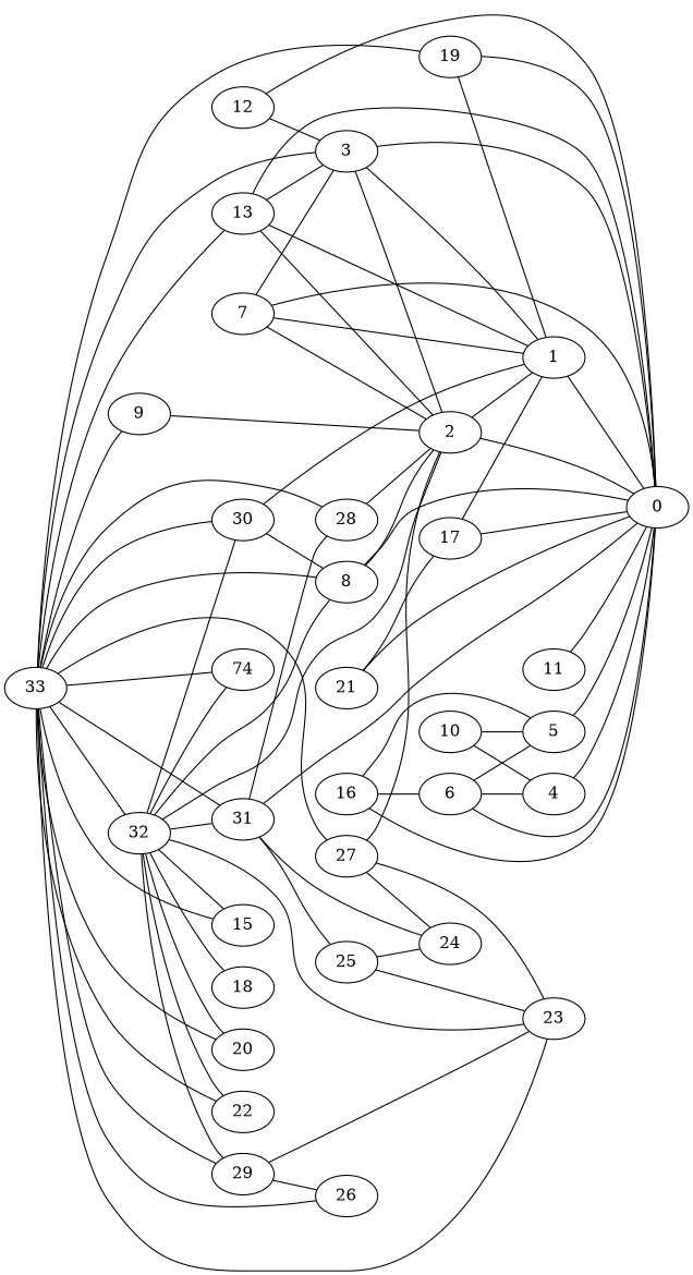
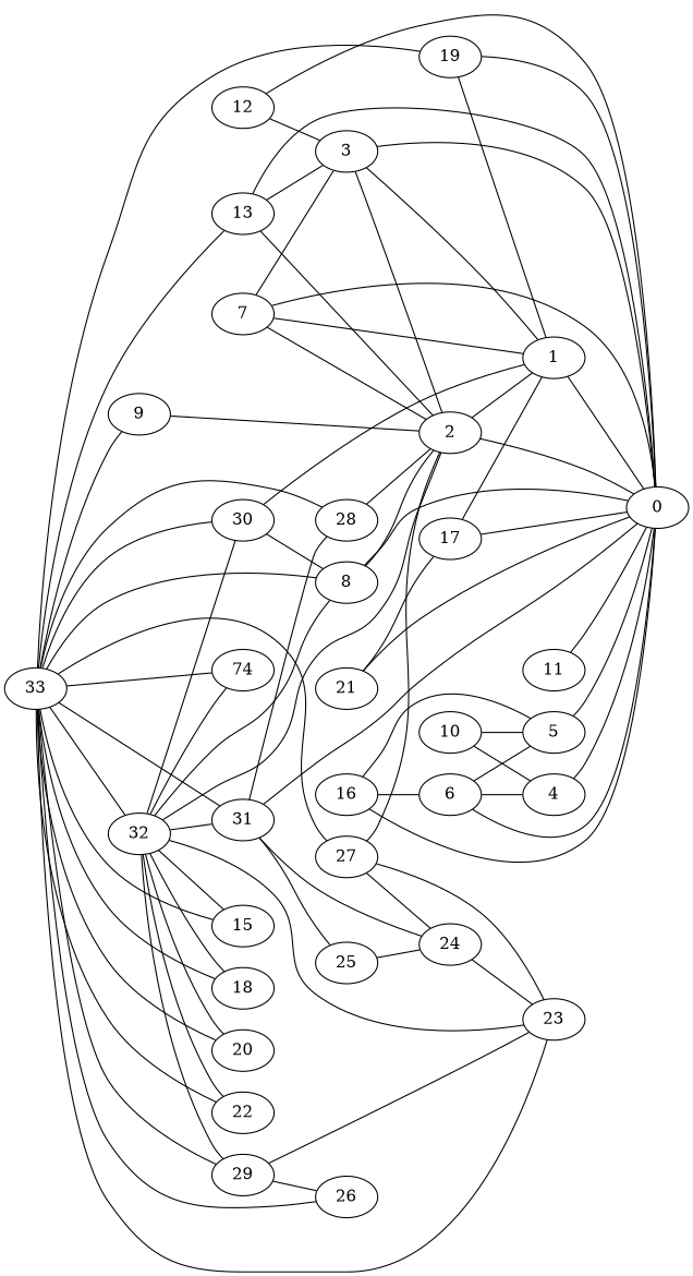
  graph {
    rankdir=LR
    0 [x=-97.5189 y=-18.552]
    1 [x=-96.584 y=-16.904]
    2 [x=-93.4618 y=-17.9775]
    3 [x=-96.2455 y=-19.7365]
    4 [x=-99.9672 y=-20.0633]
    5 [x=-101.336 y=-21.6801]
    6 [x=-102.016 y=-19.8316]
    7 [x=-94.8687 y=-20.1434]
    8 [x=-93.8192 y=-15.8012]
    9 [x=-90.4103 y=-19.2883]
    10 [x=-99.2873 y=-22.1104]
    11 [x=-101.699 y=-16.7668]
    12 [x=-96.7786 y=-22.2723]
    13 [x=-94.9534 y=-17.5084]
    n15 [label=74 x=-90.1117 y=-10.6745]
    15 [x=-90.0671 y=-12.4262]
    16 [x=-104.189 y=-21.8703]
    17 [x=-98.9084 y=-15.083]
    18 [x=-88.2782 y=-12.0377]
    19 [x=-95.9041 y=-15.011]
    20 [x=-91.9721 y=-10.9999]
    21 [x=-99.476 y=-17.0712]
    22 [x=-93.4856 y=-11.8873]
    23 [x=-88.4684 y=-15.9041]
    24 [x=-88.2959 y=-20.1105]
    25 [x=-87.2487 y=-18.2964]
    26 [x=-86.4256 y=-14.2439]
    27 [x=-89.5336 y=-17.6307]
    28 [x=-92.0378 y=-19.4002]
    29 [x=-88.3818 y=-14.0777]
    30 [x=-94.1062 y=-13.9659]
    31 [x=-91.5065 y=-17.5656]
    32 [x=-91.3596 y=-13.783]
    33 [x=-91.175 y=-15.0284]
    1 -- 0
    2 -- 0
    2 -- 1
    3 -- 0
    3 -- 1
    3 -- 2
    4 -- 0
    5 -- 0
    6 -- 0
    6 -- 4
    6 -- 5
    7 -- 0
    7 -- 1
    7 -- 2
    7 -- 3
    8 -- 0
    8 -- 2
    9 -- 2
    10 -- 4
    10 -- 5
    11 -- 0
    12 -- 0
    12 -- 3
    13 -- 0
-   13 -- 1
    13 -- 2
    13 -- 3
    16 -- 0
    16 -- 5
    16 -- 6
    17 -- 0
    17 -- 1
    19 -- 0
    19 -- 1
    21 -- 0
    21 -- 17
-   25 -- 23
+   24 -- 23
    25 -- 24
    27 -- 2
    27 -- 23
    27 -- 24
    28 -- 2
    29 -- 23
    29 -- 26
    30 -- 1
    30 -- 8
    31 -- 0
    31 -- 24
    31 -- 25
    31 -- 28
    32 -- 2
    32 -- 8
    32 -- n15
    32 -- 15
    32 -- 18
    32 -- 20
    32 -- 22
    32 -- 23
    32 -- 29
    32 -- 30
    32 -- 31
    33 -- 8
    33 -- 9
    33 -- 13
    33 -- n15
    33 -- 15
-   33 -- 3
+   33 -- 18
    33 -- 19
    33 -- 20
    33 -- 22
    33 -- 23
    33 -- 26
    33 -- 27
    33 -- 28
    33 -- 29
    33 -- 30
    33 -- 31
    33 -- 32
  }
